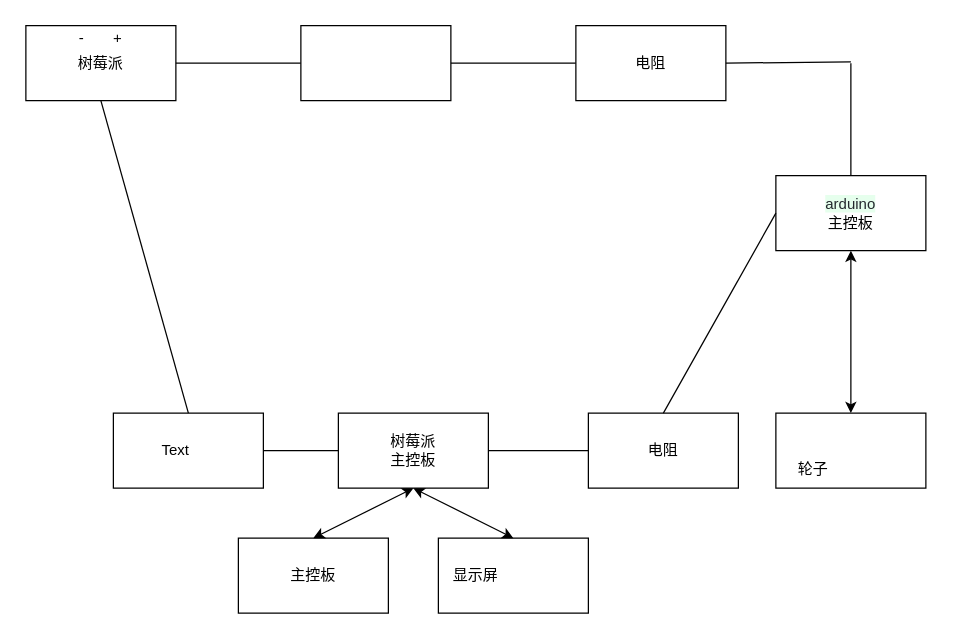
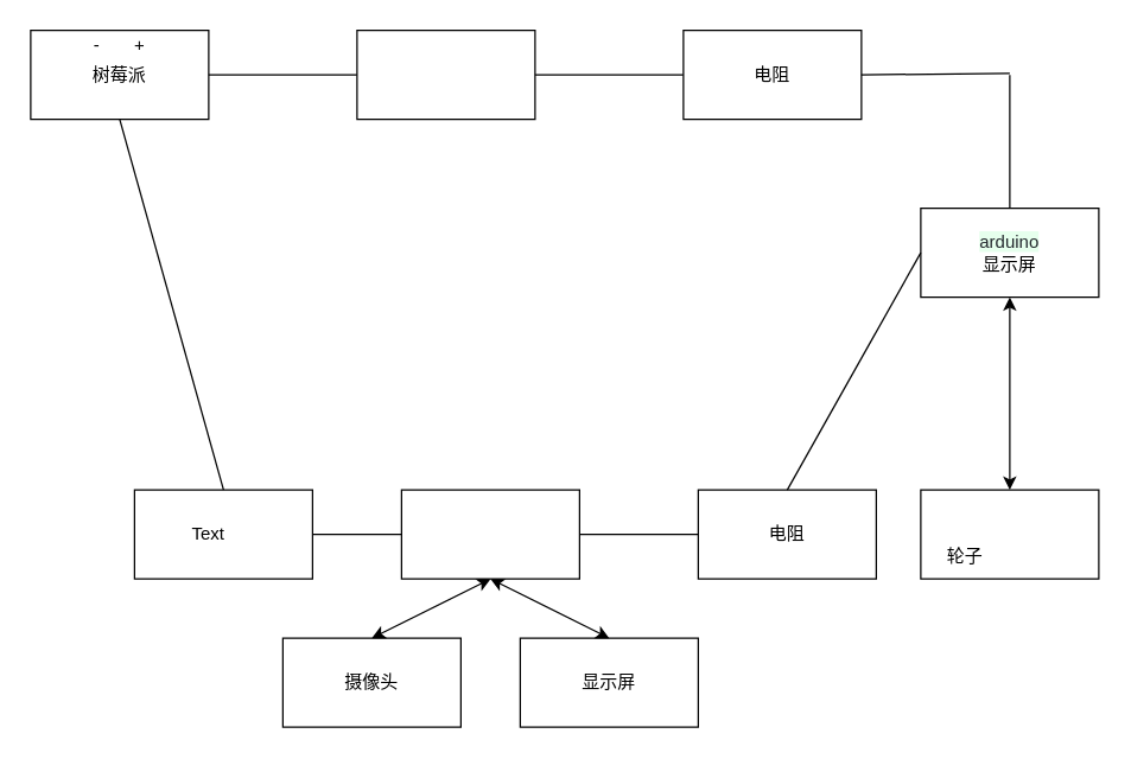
  <mxCell id="0" />
  <mxCell id="1" parent="0" />
  <mxCell id="2" value="" parent="1" vertex="1" style="rounded=0;whiteSpace=wrap;html=1;"><mxGeometry as="geometry" height="60" width="120" y="20" x="20" /></mxCell>
  <mxCell id="3" value="树莓派" parent="1" vertex="1" style="text;html=1;strokeColor=none;fillColor=none;align=center;verticalAlign=middle;whiteSpace=wrap;rounded=0;"><mxGeometry as="geometry" height="20" width="40" y="40" x="60" /></mxCell>
  <mxCell id="4" value="" parent="1" style="endArrow=none;html=1;exitX=1;exitY=0.5;exitDx=0;exitDy=0;entryX=0;entryY=0.5;entryDx=0;entryDy=0;" edge="1" target="5" source="2"><mxGeometry as="geometry" height="50" width="50" relative="1"><mxPoint as="sourcePoint" y="49.5" x="140" /><mxPoint as="targetPoint" y="50" x="260" /></mxGeometry></mxCell>
  <mxCell id="5" value="" parent="1" vertex="1" style="rounded=0;whiteSpace=wrap;html=1;"><mxGeometry as="geometry" height="60" width="120" y="20" x="240" /></mxCell>
  <mxCell id="6" value="" parent="1" style="endArrow=none;html=1;exitX=1;exitY=0.5;exitDx=0;exitDy=0;entryX=0;entryY=0.5;entryDx=0;entryDy=0;" edge="1" target="7" source="5"><mxGeometry as="geometry" height="50" width="50" relative="1"><mxPoint as="sourcePoint" y="49.5" x="360" /><mxPoint as="targetPoint" y="49.5" x="460" /></mxGeometry></mxCell>
  <mxCell id="7" value="" parent="1" vertex="1" style="rounded=0;whiteSpace=wrap;html=1;"><mxGeometry as="geometry" height="60" width="120" y="20" x="460" /></mxCell>
  <mxCell id="8" value="电阻" parent="1" vertex="1" style="text;html=1;strokeColor=none;fillColor=none;align=center;verticalAlign=middle;whiteSpace=wrap;rounded=0;"><mxGeometry as="geometry" height="20" width="40" y="40" x="500" /></mxCell>
  <mxCell id="9" value="&amp;nbsp;" parent="1" vertex="1" style="rounded=0;whiteSpace=wrap;html=1;"><mxGeometry as="geometry" height="60" width="120" y="140" x="620" /></mxCell>
  <mxCell id="10" value="" parent="1" style="endArrow=none;html=1;exitX=1;exitY=0.5;exitDx=0;exitDy=0;" edge="1" source="7"><mxGeometry as="geometry" height="50" width="50" relative="1"><mxPoint as="sourcePoint" y="49.5" x="580" /><mxPoint as="targetPoint" y="49" x="680" /></mxGeometry></mxCell>
  <mxCell id="11" value="" parent="1" style="endArrow=none;html=1;exitX=0.5;exitY=0;exitDx=0;exitDy=0;" edge="1" source="9"><mxGeometry as="geometry" height="50" width="50" relative="1"><mxPoint as="sourcePoint" y="140" x="680" /><mxPoint as="targetPoint" y="50" x="680" /></mxGeometry></mxCell>
- <mxCell id="12" value="&lt;span style=&quot;display: inline ; float: none ; background-color: rgb(230 , 255 , 237) ; color: rgb(36 , 41 , 46) ; font-family: , &amp;#34;consolas&amp;#34; , &amp;#34;liberation mono&amp;#34; , &amp;#34;menlo&amp;#34; , monospace ; font-size: 12px ; font-style: normal ; font-variant: normal ; font-weight: 400 ; letter-spacing: normal ; overflow-wrap: break-word ; text-align: left ; text-decoration: none ; text-indent: -7px ; text-transform: none ; white-space: pre-wrap ; word-spacing: 0px&quot;&gt;arduino&lt;/span&gt;主控板" parent="1" vertex="1" style="text;html=1;strokeColor=none;fillColor=none;align=center;verticalAlign=middle;whiteSpace=wrap;rounded=0;"><mxGeometry as="geometry" height="20" width="40" y="160" x="660" /></mxCell>
+ <mxCell id="12" value="&lt;span style=&quot;display: inline ; float: none ; background-color: rgb(230 , 255 , 237) ; color: rgb(36 , 41 , 46) ; font-family: , &amp;#34;consolas&amp;#34; , &amp;#34;liberation mono&amp;#34; , &amp;#34;menlo&amp;#34; , monospace ; font-size: 12px ; font-style: normal ; font-variant: normal ; font-weight: 400 ; letter-spacing: normal ; overflow-wrap: break-word ; text-align: left ; text-decoration: none ; text-indent: -7px ; text-transform: none ; white-space: pre-wrap ; word-spacing: 0px&quot;&gt;arduino&lt;/span&gt;显示屏" parent="1" vertex="1" style="text;html=1;strokeColor=none;fillColor=none;align=center;verticalAlign=middle;whiteSpace=wrap;rounded=0;"><mxGeometry as="geometry" height="20" width="40" y="160" x="660" /></mxCell>
  <mxCell id="13" value="" parent="1" vertex="1" style="rounded=0;whiteSpace=wrap;html=1;"><mxGeometry as="geometry" height="60" width="120" y="330" x="620" /></mxCell>
  <mxCell id="14" value="轮子" parent="1" vertex="1" style="text;html=1;strokeColor=none;fillColor=none;align=center;verticalAlign=middle;whiteSpace=wrap;rounded=0;"><mxGeometry x="630" y="365" as="geometry" height="20" width="40" /></mxCell>
  <mxCell id="15" value="" parent="1" vertex="1" style="rounded=0;whiteSpace=wrap;html=1;"><mxGeometry as="geometry" height="60" width="120" y="330" x="470" /></mxCell>
  <mxCell id="16" value="电阻" parent="1" vertex="1" style="text;html=1;strokeColor=none;fillColor=none;align=center;verticalAlign=middle;whiteSpace=wrap;rounded=0;"><mxGeometry as="geometry" height="20" width="40" y="350" x="510" /></mxCell>
  <mxCell id="17" value="" parent="1" style="endArrow=classic;startArrow=classic;html=1;exitX=0.5;exitY=0;exitDx=0;exitDy=0;" edge="1" source="13"><mxGeometry as="geometry" height="50" width="50" relative="1"><mxPoint as="sourcePoint" y="250" x="630" /><mxPoint as="targetPoint" y="200" x="680" /></mxGeometry></mxCell>
  <mxCell id="18" value="- &amp;nbsp; &amp;nbsp; &amp;nbsp; +" parent="1" vertex="1" style="text;html=1;strokeColor=none;fillColor=none;align=center;verticalAlign=middle;whiteSpace=wrap;rounded=0;"><mxGeometry as="geometry" height="20" width="40" y="20" x="60" /></mxCell>
  <mxCell id="19" value="" parent="1" vertex="1" style="rounded=0;whiteSpace=wrap;html=1;"><mxGeometry as="geometry" height="60" width="120" y="330" x="270" /></mxCell>
- <mxCell id="20" value="树莓派&lt;br&gt;主控板" parent="1" vertex="1" style="text;html=1;strokeColor=none;fillColor=none;align=center;verticalAlign=middle;whiteSpace=wrap;rounded=0;"><mxGeometry as="geometry" height="20" width="40" y="350" x="310" /></mxCell>
  <mxCell id="21" value="" parent="1" vertex="1" style="rounded=0;whiteSpace=wrap;html=1;"><mxGeometry as="geometry" height="60" width="120" y="430" x="190" /></mxCell>
- <mxCell id="22" value="主控板" parent="1" vertex="1" style="text;html=1;strokeColor=none;fillColor=none;align=center;verticalAlign=middle;whiteSpace=wrap;rounded=0;"><mxGeometry as="geometry" height="20" width="40" y="450" x="230" /></mxCell>
+ <mxCell id="22" value="摄像头" parent="1" vertex="1" style="text;html=1;strokeColor=none;fillColor=none;align=center;verticalAlign=middle;whiteSpace=wrap;rounded=0;"><mxGeometry as="geometry" height="20" width="40" y="450" x="230" /></mxCell>
  <mxCell id="23" value="" parent="1" vertex="1" style="rounded=0;whiteSpace=wrap;html=1;"><mxGeometry as="geometry" height="60" width="120" y="430" x="350" /></mxCell>
- <mxCell id="24" value="显示屏" parent="1" vertex="1" style="text;html=1;strokeColor=none;fillColor=none;align=center;verticalAlign=middle;whiteSpace=wrap;rounded=0;"><mxGeometry x="360" y="450" as="geometry" height="20" width="40" /></mxCell>
+ <mxCell id="24" value="显示屏" parent="1" vertex="1" style="text;html=1;strokeColor=none;fillColor=none;align=center;verticalAlign=middle;whiteSpace=wrap;rounded=0;"><mxGeometry as="geometry" height="20" width="40" y="450" x="390" /></mxCell>
  <mxCell id="25" value="" parent="1" style="endArrow=none;html=1;exitX=0.5;exitY=0;exitDx=0;exitDy=0;" edge="1" source="15"><mxGeometry as="geometry" height="50" width="50" relative="1"><mxPoint as="sourcePoint" y="220" x="570" /><mxPoint as="targetPoint" y="170" x="620" /></mxGeometry></mxCell>
  <mxCell id="26" value="" parent="1" style="endArrow=none;html=1;exitX=1;exitY=0.5;exitDx=0;exitDy=0;" edge="1" source="19"><mxGeometry as="geometry" height="50" width="50" relative="1"><mxPoint as="sourcePoint" y="410" x="420" /><mxPoint as="targetPoint" y="360" x="470" /></mxGeometry></mxCell>
  <mxCell id="27" value="" parent="1" style="endArrow=classic;startArrow=classic;html=1;entryX=0.5;entryY=1;entryDx=0;entryDy=0;exitX=0.5;exitY=0;exitDx=0;exitDy=0;" edge="1" target="19" source="21"><mxGeometry as="geometry" height="50" width="50" relative="1"><mxPoint as="sourcePoint" y="430" x="170" /><mxPoint as="targetPoint" y="380" x="220" /></mxGeometry></mxCell>
  <mxCell id="28" value="" parent="1" style="endArrow=classic;startArrow=classic;html=1;entryX=0.5;entryY=1;entryDx=0;entryDy=0;exitX=0.5;exitY=0;exitDx=0;exitDy=0;" edge="1" target="19" source="23"><mxGeometry as="geometry" height="50" width="50" relative="1"><mxPoint as="sourcePoint" y="420" x="400" /><mxPoint as="targetPoint" y="370" x="450" /></mxGeometry></mxCell>
  <mxCell id="29" value="" parent="1" style="endArrow=none;html=1;entryX=0;entryY=0.5;entryDx=0;entryDy=0;exitX=1;exitY=0.5;exitDx=0;exitDy=0;" edge="1" target="19" source="30"><mxGeometry as="geometry" height="50" width="50" relative="1"><mxPoint as="sourcePoint" y="400" x="190" /><mxPoint as="targetPoint" y="350" x="240" /></mxGeometry></mxCell>
  <mxCell id="30" value="" parent="1" vertex="1" style="rounded=0;whiteSpace=wrap;html=1;"><mxGeometry as="geometry" height="60" width="120" y="330" x="90" /></mxCell>
  <mxCell id="31" value="" parent="1" style="endArrow=none;html=1;entryX=0.5;entryY=1;entryDx=0;entryDy=0;exitX=0.5;exitY=0;exitDx=0;exitDy=0;" edge="1" target="2" source="30"><mxGeometry as="geometry" height="50" width="50" relative="1"><mxPoint as="sourcePoint" y="560" x="20" /><mxPoint as="targetPoint" y="510" x="70" /></mxGeometry></mxCell>
  <mxCell id="32" value="Text" parent="1" vertex="1" style="text;html=1;strokeColor=none;fillColor=none;align=center;verticalAlign=middle;whiteSpace=wrap;rounded=0;"><mxGeometry x="120" y="350" as="geometry" height="20" width="40" /></mxCell>
